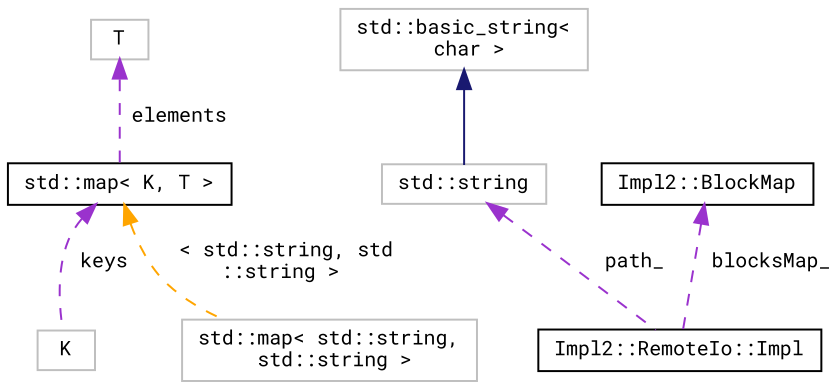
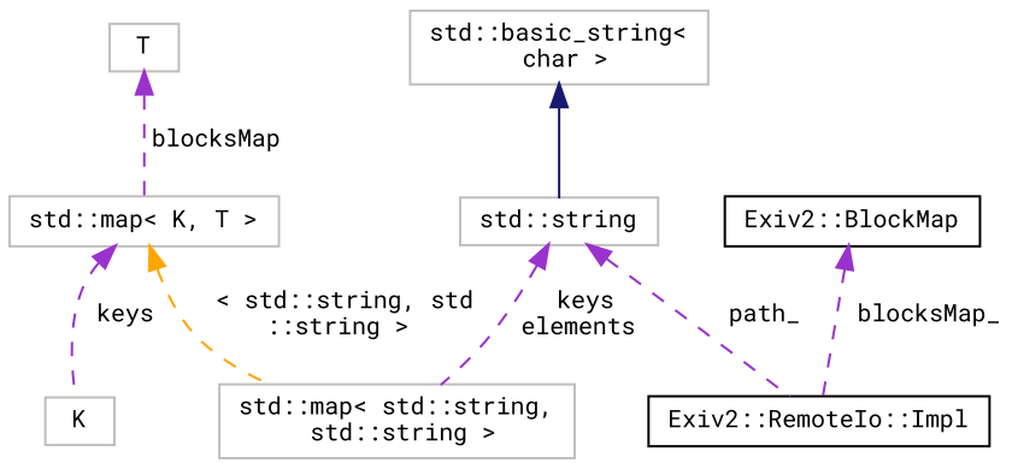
  digraph {
    fontname="Roboto Mono"
    node [color=grey75 fillcolor=white fontname="Roboto Mono" fontsize=10 shape=record style=filled]
    edge [color=darkorchid3 dir=back fontname="Roboto Mono" fontsize=10 labelfontname=FreeSans labelfontsize=10 style=dashed]
-   n1 [color=black height=0.2 label="Impl2::RemoteIo::Impl" width=0.4]
+   n1 [color=black height=0.2 label="Exiv2::RemoteIo::Impl" width=0.4]
    n2 [height=0.2 label="std::string" width=0.4]
    n3 [height=0.2 label="std::map\< std::string,\l std::string \>" width=0.4]
    n4 [height=0.2 label="std::basic_string\<\l char \>" width=0.4]
-   n5 [color=black height=0.2 label="Impl2::BlockMap" width=0.4]
-   n6 [color=black height=0.2 label="std::map\< K, T \>" width=0.4]
+   n5 [color=black height=0.2 label="Exiv2::BlockMap" width=0.4]
+   n6 [height=0.2 label="std::map\< K, T \>" width=0.4]
    n7 [height=0.2 label=K width=0.4]
    n8 [height=0.2 label=T width=0.4]
    n2 -> n1 [label=" path_"]
+   n2 -> n3 [label=" keys\nelements"]
    n4 -> n2 [color=midnightblue style=solid]
    n5 -> n1 [label=" blocksMap_"]
    n6 -> n3 [color=orange label=" \< std::string, std\l::string \>"]
    n6 -> n7 [label=" keys"]
-   n8 -> n6 [label=" elements"]
+   n8 -> n6 [label=" blocksMap"]
  }
